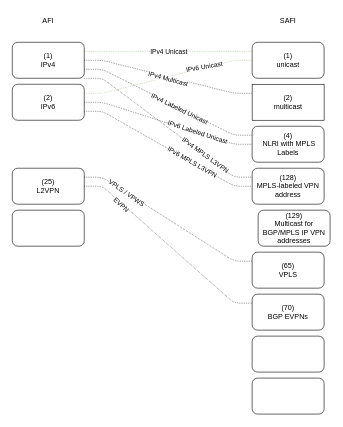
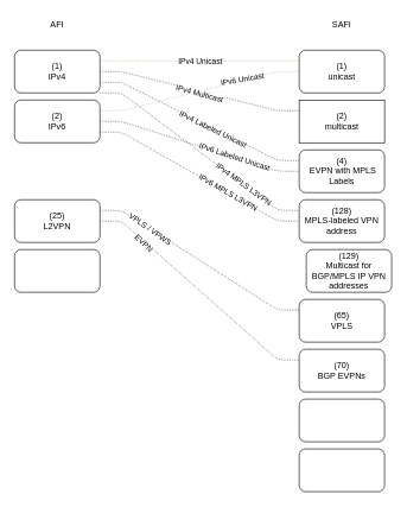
  <mxCell id="0" />
  <mxCell id="1" parent="0" />
  <mxCell id="2" style="rounded=1;orthogonalLoop=1;jettySize=auto;html=1;exitX=1;exitY=0.25;exitDx=0;exitDy=0;endArrow=none;endFill=0;jumpStyle=none;entryX=0;entryY=0.25;entryDx=0;entryDy=0;edgeStyle=entityRelationEdgeStyle;fillColor=#d5e8d4;strokeColor=#82b366;dashed=1;strokeWidth=1;dashPattern=1 2;shadow=0;sketch=0;" edge="1" parent="1" source="8" target="22"><mxGeometry relative="1" as="geometry" /></mxCell>
  <mxCell id="3" value="IPv4 Unicast" style="edgeLabel;align=center;verticalAlign=middle;resizable=0;points=[];labelBorderColor=none;html=1;" vertex="1" connectable="0" parent="2"><mxGeometry x="-0.64" relative="1" as="geometry"><mxPoint x="90" as="offset" /></mxGeometry></mxCell>
  <mxCell id="4" style="rounded=1;jumpStyle=none;orthogonalLoop=1;jettySize=auto;html=1;exitX=1;exitY=0.75;exitDx=0;exitDy=0;entryX=0;entryY=0.25;entryDx=0;entryDy=0;endArrow=none;endFill=0;targetPerimeterSpacing=0;edgeStyle=entityRelationEdgeStyle;dashed=1;strokeWidth=1;dashPattern=1 2;shadow=0;sketch=0;" edge="1" parent="1" source="8" target="24"><mxGeometry relative="1" as="geometry" /></mxCell>
  <mxCell id="5" value="IPv4 Labeled Unicast" style="edgeLabel;html=1;align=center;verticalAlign=middle;resizable=0;points=[];rotation=26;" vertex="1" connectable="0" parent="4"><mxGeometry x="-0.886" y="1" relative="1" as="geometry"><mxPoint x="142" y="66" as="offset" /></mxGeometry></mxCell>
  <mxCell id="6" style="rounded=1;jumpStyle=none;orthogonalLoop=1;jettySize=auto;html=1;exitX=1;exitY=1;exitDx=0;exitDy=0;entryX=0;entryY=0.25;entryDx=0;entryDy=0;endArrow=none;endFill=0;targetPerimeterSpacing=28;edgeStyle=entityRelationEdgeStyle;dashed=1;strokeWidth=1;dashPattern=1 2;shadow=0;sketch=0;" edge="1" parent="1" source="8" target="25"><mxGeometry relative="1" as="geometry" /></mxCell>
  <mxCell id="7" value="IPv4 MPLS L3VPN" style="edgeLabel;align=center;verticalAlign=middle;resizable=0;points=[];rotation=36;html=1;" vertex="1" connectable="0" parent="6"><mxGeometry x="0.455" y="1" relative="1" as="geometry"><mxPoint as="offset" /></mxGeometry></mxCell>
  <mxCell id="8" value="(1)&lt;br&gt;IPv4" style="rounded=1;whiteSpace=wrap;html=1;" vertex="1" parent="1"><mxGeometry x="20" y="70" width="120" height="60" as="geometry" /></mxCell>
  <mxCell id="9" style="rounded=1;jumpStyle=none;orthogonalLoop=1;jettySize=auto;html=1;exitX=1;exitY=0.25;exitDx=0;exitDy=0;entryX=0;entryY=0.5;entryDx=0;entryDy=0;endArrow=none;endFill=0;edgeStyle=entityRelationEdgeStyle;fillColor=#d5e8d4;strokeColor=#82b366;dashed=1;strokeWidth=1;dashPattern=1 2;shadow=0;sketch=0;" edge="1" parent="1" source="15" target="22"><mxGeometry relative="1" as="geometry" /></mxCell>
  <mxCell id="10" value="IPv6 Unicast" style="edgeLabel;html=1;align=center;verticalAlign=middle;resizable=0;points=[];rotation=-10;" vertex="1" connectable="0" parent="9"><mxGeometry x="-0.6" y="-1" relative="1" as="geometry"><mxPoint x="143" y="-39" as="offset" /></mxGeometry></mxCell>
  <mxCell id="11" style="rounded=1;jumpStyle=none;orthogonalLoop=1;jettySize=auto;html=1;exitX=1;exitY=0.5;exitDx=0;exitDy=0;entryX=0;entryY=0.5;entryDx=0;entryDy=0;endArrow=none;endFill=0;targetPerimeterSpacing=28;edgeStyle=entityRelationEdgeStyle;dashed=1;strokeWidth=1;dashPattern=1 2;shadow=0;sketch=0;" edge="1" parent="1" source="15" target="24"><mxGeometry relative="1" as="geometry" /></mxCell>
  <mxCell id="12" value="IPv6 Labeled Unicast" style="edgeLabel;html=1;align=center;verticalAlign=middle;resizable=0;points=[];rotation=18;" vertex="1" connectable="0" parent="11"><mxGeometry x="-0.66" relative="1" as="geometry"><mxPoint x="141" y="44" as="offset" /></mxGeometry></mxCell>
  <mxCell id="13" style="rounded=1;jumpStyle=none;orthogonalLoop=1;jettySize=auto;html=1;exitX=1;exitY=0.75;exitDx=0;exitDy=0;entryX=0;entryY=0.5;entryDx=0;entryDy=0;endArrow=none;endFill=0;targetPerimeterSpacing=0;sourcePerimeterSpacing=0;edgeStyle=entityRelationEdgeStyle;dashed=1;strokeWidth=1;dashPattern=1 2;shadow=0;sketch=0;" edge="1" parent="1" source="15" target="25"><mxGeometry relative="1" as="geometry" /></mxCell>
  <mxCell id="14" value="IPv6 MPLS L3VPN" style="edgeLabel;html=1;align=center;verticalAlign=middle;resizable=0;points=[];rotation=30;" vertex="1" connectable="0" parent="13"><mxGeometry x="-0.501" y="-1" relative="1" as="geometry"><mxPoint x="109" y="60" as="offset" /></mxGeometry></mxCell>
  <mxCell id="15" value="(2)&lt;br&gt;IPv6" style="rounded=1;whiteSpace=wrap;html=1;" vertex="1" parent="1"><mxGeometry x="20" y="140" width="120" height="60" as="geometry" /></mxCell>
  <mxCell id="16" style="rounded=1;jumpStyle=none;orthogonalLoop=1;jettySize=auto;html=1;exitX=1;exitY=0.25;exitDx=0;exitDy=0;entryX=0;entryY=0.25;entryDx=0;entryDy=0;endArrow=none;endFill=0;targetPerimeterSpacing=28;edgeStyle=entityRelationEdgeStyle;dashed=1;strokeWidth=1;dashPattern=1 2;shadow=0;sketch=0;" edge="1" parent="1" source="20" target="26"><mxGeometry relative="1" as="geometry" /></mxCell>
  <mxCell id="17" value="VPLS / VPWS" style="edgeLabel;html=1;align=center;verticalAlign=middle;resizable=0;points=[];rotation=35;" vertex="1" connectable="0" parent="16"><mxGeometry x="-0.688" y="1" relative="1" as="geometry"><mxPoint x="23" y="15" as="offset" /></mxGeometry></mxCell>
  <mxCell id="18" style="rounded=1;jumpStyle=none;orthogonalLoop=1;jettySize=auto;html=1;exitX=1;exitY=0.5;exitDx=0;exitDy=0;entryX=0;entryY=0.25;entryDx=0;entryDy=0;endArrow=none;endFill=0;targetPerimeterSpacing=28;edgeStyle=entityRelationEdgeStyle;dashed=1;strokeWidth=1;dashPattern=1 2;shadow=0;sketch=0;" edge="1" parent="1" source="20" target="27"><mxGeometry relative="1" as="geometry" /></mxCell>
  <mxCell id="19" value="EVPN" style="edgeLabel;html=1;align=center;verticalAlign=middle;resizable=0;points=[];rotation=43;" vertex="1" connectable="0" parent="18"><mxGeometry x="-0.717" y="-1" relative="1" as="geometry"><mxPoint x="18" y="16" as="offset" /></mxGeometry></mxCell>
  <mxCell id="20" value="(25)&lt;br&gt;L2VPN" style="rounded=1;whiteSpace=wrap;html=1;" vertex="1" parent="1"><mxGeometry x="20" y="280" width="120" height="60" as="geometry" /></mxCell>
  <mxCell id="21" value="" style="rounded=1;whiteSpace=wrap;html=1;" vertex="1" parent="1"><mxGeometry x="20" y="350" width="120" height="60" as="geometry" /></mxCell>
  <mxCell id="22" value="(1)&lt;br&gt;unicast" style="rounded=1;whiteSpace=wrap;html=1;" vertex="1" parent="1"><mxGeometry x="420" y="70" width="120" height="60" as="geometry" /></mxCell>
  <mxCell id="23" value="(2)&lt;br&gt;multicast" style="whiteSpace=wrap;html=1;rounded=0;" vertex="1" parent="1"><mxGeometry x="420" y="140" width="120" height="60" as="geometry" /></mxCell>
- <mxCell id="24" value="(4)&lt;br&gt;&amp;nbsp;NLRI with MPLS Labels" style="rounded=1;whiteSpace=wrap;html=1;" vertex="1" parent="1"><mxGeometry x="420" y="210" width="120" height="60" as="geometry" /></mxCell>
+ <mxCell id="24" value="(4)&lt;br&gt;&amp;nbsp;EVPN with MPLS Labels" style="rounded=1;whiteSpace=wrap;html=1;" vertex="1" parent="1"><mxGeometry x="420" y="210" width="120" height="60" as="geometry" /></mxCell>
  <mxCell id="25" value="(128)&lt;br&gt;MPLS-labeled VPN address" style="rounded=1;whiteSpace=wrap;html=1;" vertex="1" parent="1"><mxGeometry x="420" y="280" width="120" height="60" as="geometry" /></mxCell>
  <mxCell id="26" value="(65)&lt;br&gt;VPLS" style="rounded=1;whiteSpace=wrap;html=1;" vertex="1" parent="1"><mxGeometry x="420" y="420" width="120" height="60" as="geometry" /></mxCell>
  <mxCell id="27" value="(70)&lt;br&gt;BGP EVPNs" style="rounded=1;whiteSpace=wrap;html=1;" vertex="1" parent="1"><mxGeometry x="420" y="490" width="120" height="60" as="geometry" /></mxCell>
  <mxCell id="28" value="(129)&lt;br&gt;Multicast for BGP/MPLS IP VPN addresses" style="rounded=1;whiteSpace=wrap;html=1;" vertex="1" parent="1"><mxGeometry x="430" y="350" width="120" height="60" as="geometry" /></mxCell>
  <mxCell id="29" value="" style="rounded=1;whiteSpace=wrap;html=1;" vertex="1" parent="1"><mxGeometry x="420" y="560" width="120" height="60" as="geometry" /></mxCell>
  <mxCell id="30" value="" style="rounded=1;whiteSpace=wrap;html=1;" vertex="1" parent="1"><mxGeometry x="420" y="630" width="120" height="60" as="geometry" /></mxCell>
  <mxCell id="31" value="AFI" style="text;html=1;strokeColor=none;fillColor=none;align=center;verticalAlign=middle;whiteSpace=wrap;rounded=0;" vertex="1" parent="1"><mxGeometry x="50" y="20" width="60" height="30" as="geometry" /></mxCell>
  <mxCell id="32" value="SAFI" style="text;html=1;strokeColor=none;fillColor=none;align=center;verticalAlign=middle;whiteSpace=wrap;rounded=0;" vertex="1" parent="1"><mxGeometry x="450" y="20" width="60" height="30" as="geometry" /></mxCell>
  <mxCell id="33" style="rounded=1;jumpStyle=none;orthogonalLoop=1;jettySize=auto;html=1;exitX=1;exitY=0.5;exitDx=0;exitDy=0;entryX=0;entryY=0.25;entryDx=0;entryDy=0;endArrow=none;endFill=0;targetPerimeterSpacing=28;edgeStyle=entityRelationEdgeStyle;dashed=1;strokeWidth=1;dashPattern=1 2;shadow=0;sketch=0;" edge="1" parent="1" source="8" target="23"><mxGeometry relative="1" as="geometry" /></mxCell>
  <mxCell id="34" value="&lt;div&gt;IPv4 Multicast&lt;/div&gt;" style="edgeLabel;html=1;align=center;verticalAlign=middle;resizable=0;points=[];rotation=15;labelBorderColor=none;" vertex="1" connectable="0" parent="33"><mxGeometry x="-0.84" relative="1" as="geometry"><mxPoint x="117" y="30" as="offset" /></mxGeometry></mxCell>
